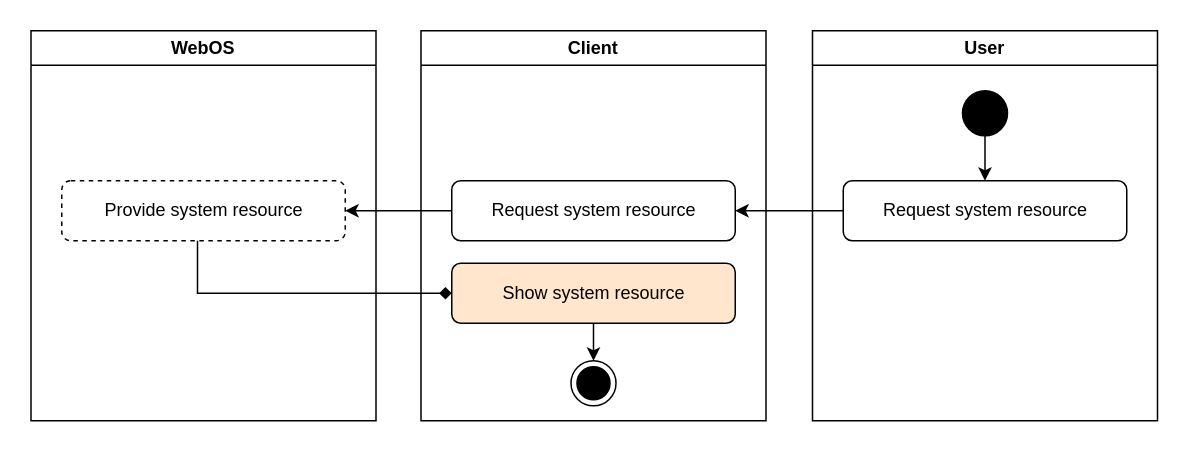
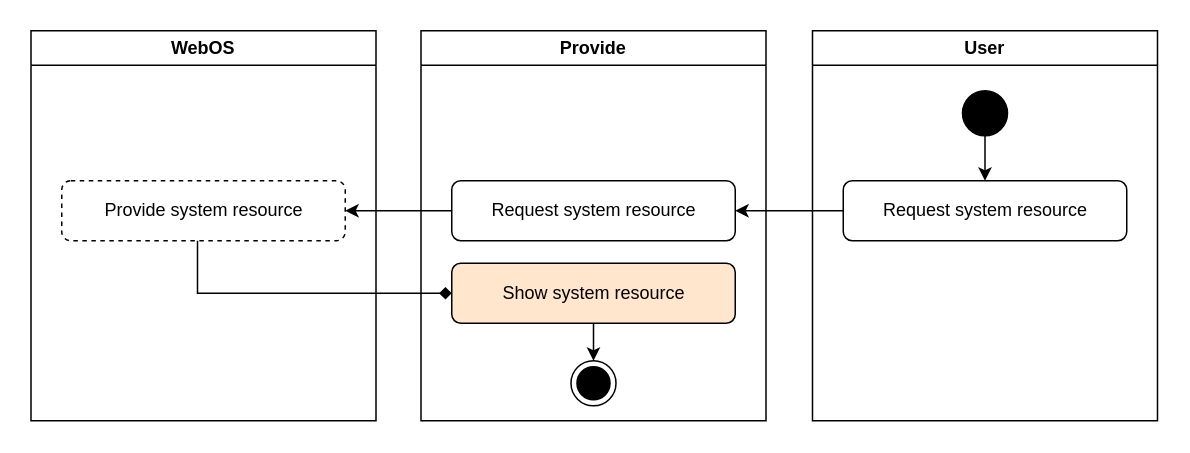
  <mxCell id="0" />
  <mxCell id="1" parent="0" />
  <mxCell id="2" value="WebOS" style="swimlane;whiteSpace=wrap;html=1;" parent="1" vertex="1"><mxGeometry x="20" y="20" width="230" height="260" as="geometry"><mxRectangle x="39" y="50" width="80" height="30" as="alternateBounds" /></mxGeometry></mxCell>
  <mxCell id="3" value="Provide system resource" style="rounded=1;whiteSpace=wrap;html=1;dashed=1;" parent="2" vertex="1"><mxGeometry x="20.5" y="100" width="189" height="40" as="geometry" /></mxCell>
- <mxCell id="4" value="Client" style="swimlane;whiteSpace=wrap;html=1;" parent="1" vertex="1"><mxGeometry x="280" y="20" width="230" height="260" as="geometry" /></mxCell>
+ <mxCell id="4" value="Provide" style="swimlane;whiteSpace=wrap;html=1;" parent="1" vertex="1"><mxGeometry x="280" y="20" width="230" height="260" as="geometry" /></mxCell>
  <mxCell id="5" value="Request system resource" style="rounded=1;whiteSpace=wrap;html=1;" vertex="1" parent="4"><mxGeometry x="20.5" y="100" width="189" height="40" as="geometry" /></mxCell>
  <mxCell id="6" value="" style="edgeStyle=orthogonalEdgeStyle;rounded=0;orthogonalLoop=1;jettySize=auto;html=1;" edge="1" parent="4" source="7" target="8"><mxGeometry relative="1" as="geometry" /></mxCell>
  <mxCell id="7" value="Show system resource" style="rounded=1;whiteSpace=wrap;html=1;fillColor=#ffe6cc;" vertex="1" parent="4"><mxGeometry x="20.5" y="155" width="189" height="40" as="geometry" /></mxCell>
  <mxCell id="8" value="" style="ellipse;html=1;shape=endState;fillColor=strokeColor;" vertex="1" parent="4"><mxGeometry x="100" y="220" width="30" height="30" as="geometry" /></mxCell>
  <mxCell id="9" style="edgeStyle=orthogonalEdgeStyle;rounded=0;orthogonalLoop=1;jettySize=auto;html=1;entryX=1;entryY=0.5;entryDx=0;entryDy=0;" edge="1" parent="1" source="5" target="3"><mxGeometry relative="1" as="geometry" /></mxCell>
  <mxCell id="10" value="User" style="swimlane;whiteSpace=wrap;html=1;" vertex="1" parent="1"><mxGeometry x="541" y="20" width="230" height="260" as="geometry" /></mxCell>
  <mxCell id="11" value="Request system resource" style="rounded=1;whiteSpace=wrap;html=1;" vertex="1" parent="10"><mxGeometry x="20.5" y="100" width="189" height="40" as="geometry" /></mxCell>
  <mxCell id="12" value="" style="edgeStyle=orthogonalEdgeStyle;rounded=0;orthogonalLoop=1;jettySize=auto;html=1;" edge="1" parent="10" source="13" target="11"><mxGeometry relative="1" as="geometry" /></mxCell>
  <mxCell id="13" value="" style="ellipse;whiteSpace=wrap;html=1;aspect=fixed;fillColor=#000000;" vertex="1" parent="10"><mxGeometry x="100" y="40" width="30" height="30" as="geometry" /></mxCell>
  <mxCell id="14" style="edgeStyle=orthogonalEdgeStyle;rounded=0;orthogonalLoop=1;jettySize=auto;html=1;entryX=1;entryY=0.5;entryDx=0;entryDy=0;" edge="1" parent="1" source="11" target="5"><mxGeometry relative="1" as="geometry" /></mxCell>
  <mxCell id="15" style="edgeStyle=orthogonalEdgeStyle;rounded=0;orthogonalLoop=1;jettySize=auto;html=1;entryX=0;entryY=0.5;entryDx=0;entryDy=0;endArrow=diamond;" edge="1" parent="1" source="3" target="7"><mxGeometry relative="1" as="geometry"><Array as="points"><mxPoint x="131" y="195" /></Array></mxGeometry></mxCell>
